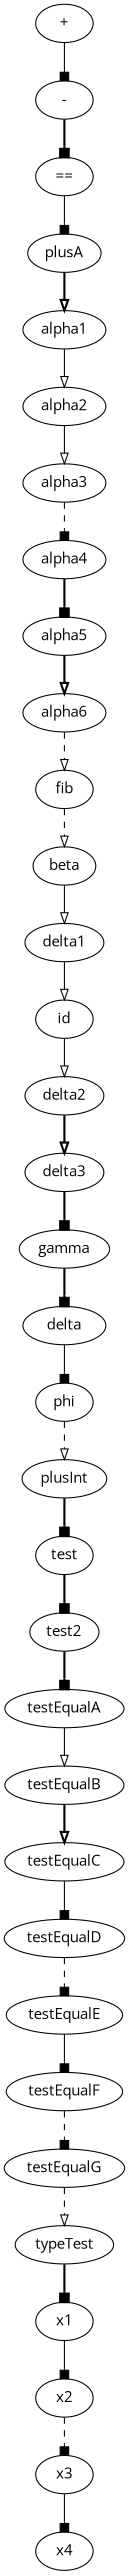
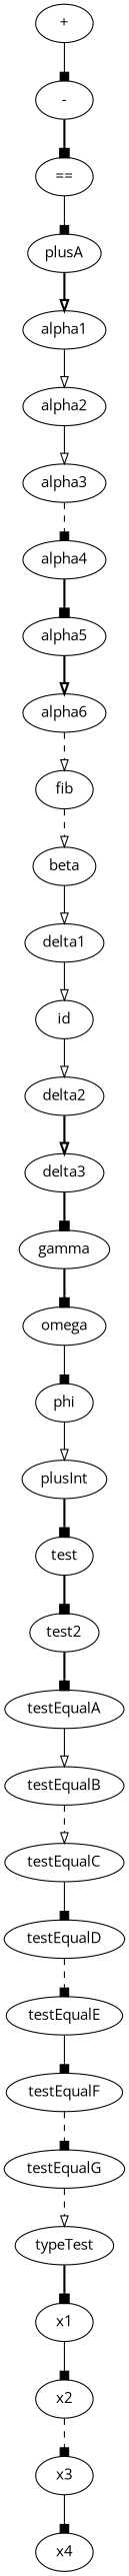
  digraph {
    fontname="Open Sans"
    node [fontname="Open Sans"]
    edge [arrowhead=box fontname="Open Sans" style=solid]
    "+"
    "-"
    "=="
    plusA
    alpha1
    alpha2
    alpha3
    alpha4
    alpha5
    alpha6
    fib
    beta
    delta1
    id
    delta2
    delta3
    gamma
-   omega [label=delta]
+   omega
    phi
    plusInt
    test
    test2
    testEqualA
    testEqualB
    testEqualC
    testEqualD
    testEqualE
    testEqualF
    testEqualG
    typeTest
    x1
    x2
    x3
    x4
    "+" -> "-"
    "-" -> "==" [style=bold]
    "==" -> plusA
    plusA -> alpha1 [arrowhead=onormal style=bold]
    alpha1 -> alpha2 [arrowhead=onormal]
    alpha2 -> alpha3 [arrowhead=onormal]
    alpha3 -> alpha4 [style=dashed]
    alpha4 -> alpha5 [style=bold]
    alpha5 -> alpha6 [arrowhead=onormal style=bold]
    alpha6 -> fib [arrowhead=onormal style=dashed]
    fib -> beta [arrowhead=onormal style=dashed]
    beta -> delta1 [arrowhead=onormal]
    delta1 -> id [arrowhead=onormal]
    id -> delta2 [arrowhead=onormal]
    delta2 -> delta3 [arrowhead=onormal style=bold]
    delta3 -> gamma [style=bold]
    gamma -> omega [style=bold]
    omega -> phi
-   phi -> plusInt [arrowhead=onormal style=dashed]
+   phi -> plusInt [arrowhead=onormal]
    plusInt -> test [style=bold]
    test -> test2 [style=bold]
    test2 -> testEqualA [style=bold]
    testEqualA -> testEqualB [arrowhead=onormal]
-   testEqualB -> testEqualC [arrowhead=onormal style=bold]
+   testEqualB -> testEqualC [arrowhead=onormal style=dashed]
    testEqualC -> testEqualD
    testEqualD -> testEqualE [style=dashed]
    testEqualE -> testEqualF
    testEqualF -> testEqualG [style=dashed]
    testEqualG -> typeTest [arrowhead=onormal style=dashed]
    typeTest -> x1 [style=bold]
    x1 -> x2
    x2 -> x3 [style=dashed]
    x3 -> x4
  }
